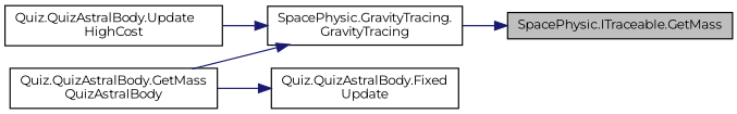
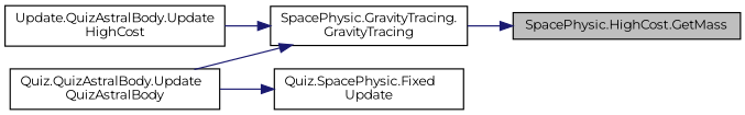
  digraph {
    fontname=Montserrat
    rankdir=RL
    node [color=black fillcolor=white fontname=Montserrat fontsize=10 shape=record style=filled]
    edge [color=midnightblue dir=back fontname=Montserrat fontsize=10 labelfontname=Helvetica labelfontsize=10 style=solid]
-   n1 [fillcolor=grey75 fontcolor=black height=0.2 label="SpacePhysic.ITraceable.GetMass" width=0.4]
+   n1 [fillcolor=grey75 fontcolor=black height=0.2 label="SpacePhysic.HighCost.GetMass" width=0.4]
    n2 [height=0.2 label="SpacePhysic.GravityTracing.\lGravityTracing" width=0.4]
-   n3 [height=0.2 label="Quiz.QuizAstralBody.Update\lHighCost" width=0.4]
-   n4 [height=0.2 label="Quiz.QuizAstralBody.GetMass\lQuizAstralBody" width=0.4]
-   n5 [height=0.2 label="Quiz.QuizAstralBody.Fixed\lUpdate" width=0.4]
+   n3 [height=0.2 label="Update.QuizAstralBody.Update\lHighCost" width=0.4]
+   n4 [height=0.2 label="Quiz.QuizAstralBody.Update\lQuizAstralBody" width=0.4]
+   n5 [height=0.2 label="Quiz.SpacePhysic.Fixed\lUpdate" width=0.4]
    n1 -> n2
    n2 -> n3
    n2 -> n4
    n5 -> n4
  }
